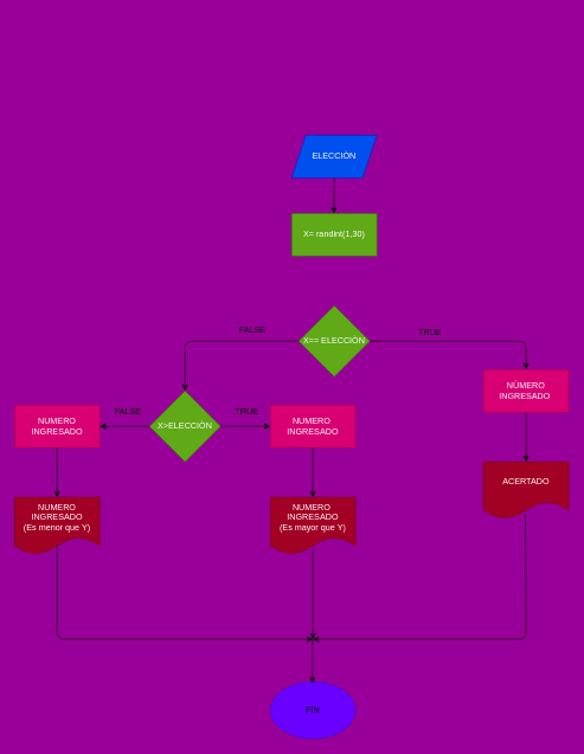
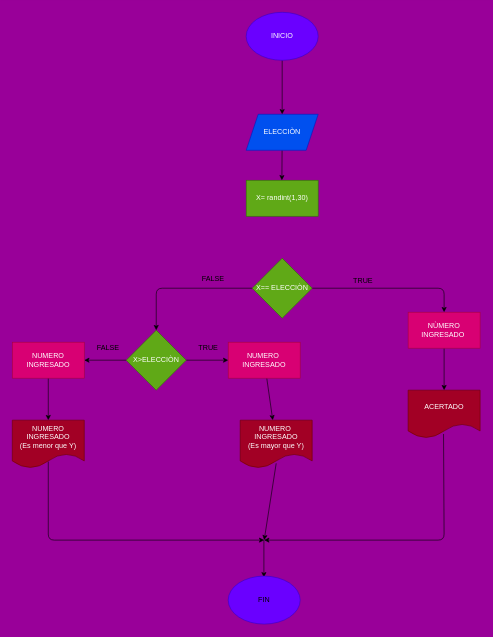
  <mxCell id="0" />
  <mxCell id="1" parent="0" />
+ <mxCell id="2" value="" style="edgeStyle=none;html=1;entryX=0.5;entryY=0;entryDx=0;entryDy=0;" edge="1" parent="1" source="3" target="5"><mxGeometry relative="1" as="geometry"><mxPoint x="477.742" y="180" as="targetPoint" /></mxGeometry></mxCell>
+ <mxCell id="3" value="INICIO" style="ellipse;whiteSpace=wrap;html=1;fillColor=#6a00ff;fontColor=#ffffff;strokeColor=#3700CC;" vertex="1" parent="1"><mxGeometry x="410" y="20" width="120" height="80" as="geometry" /></mxCell>
  <mxCell id="4" value="" style="edgeStyle=none;html=1;" edge="1" parent="1"><mxGeometry relative="1" as="geometry"><mxPoint x="469.833" y="250" as="sourcePoint" /><mxPoint x="469.5" y="300" as="targetPoint" /></mxGeometry></mxCell>
  <mxCell id="5" value="ELECCIÒN" style="shape=parallelogram;perimeter=parallelogramPerimeter;whiteSpace=wrap;html=1;fixedSize=1;fillColor=#0050ef;fontColor=#ffffff;strokeColor=#001DBC;" vertex="1" parent="1"><mxGeometry x="410" y="190" width="120" height="60" as="geometry" /></mxCell>
  <mxCell id="6" value="X= randint(1,30)" style="rounded=0;whiteSpace=wrap;html=1;fillColor=#60a917;fontColor=#ffffff;strokeColor=#2D7600;" vertex="1" parent="1"><mxGeometry x="410" y="300" width="120" height="60" as="geometry" /></mxCell>
  <mxCell id="7" value="" style="edgeStyle=none;html=1;" edge="1" parent="1" source="9" target="11"><mxGeometry relative="1" as="geometry"><Array as="points"><mxPoint x="740" y="480" /></Array></mxGeometry></mxCell>
  <mxCell id="8" value="" style="edgeStyle=none;html=1;" edge="1" parent="1" source="9" target="14"><mxGeometry relative="1" as="geometry"><Array as="points"><mxPoint x="260" y="480" /></Array></mxGeometry></mxCell>
  <mxCell id="9" value="X== ELECCIÒN" style="rhombus;whiteSpace=wrap;html=1;rounded=0;fillColor=#60a917;fontColor=#ffffff;strokeColor=#2D7600;" vertex="1" parent="1"><mxGeometry x="420" y="430" width="100" height="100" as="geometry" /></mxCell>
  <mxCell id="10" value="" style="edgeStyle=none;html=1;" edge="1" parent="1" source="11" target="24"><mxGeometry relative="1" as="geometry" /></mxCell>
  <mxCell id="11" value="NÙMERO INGRESADO&amp;nbsp;" style="whiteSpace=wrap;html=1;rounded=0;fillColor=#d80073;fontColor=#ffffff;strokeColor=#A50040;" vertex="1" parent="1"><mxGeometry x="680" y="520" width="120" height="60" as="geometry" /></mxCell>
  <mxCell id="12" value="" style="edgeStyle=none;html=1;" edge="1" parent="1" source="14" target="16"><mxGeometry relative="1" as="geometry" /></mxCell>
  <mxCell id="13" value="" style="edgeStyle=none;html=1;" edge="1" parent="1" source="14" target="18"><mxGeometry relative="1" as="geometry" /></mxCell>
  <mxCell id="14" value="X&amp;gt;ELECCIÒN" style="rhombus;whiteSpace=wrap;html=1;fontFamily=Helvetica;fontSize=12;fontColor=#ffffff;align=center;strokeColor=#2D7600;fillColor=#60a917;" vertex="1" parent="1"><mxGeometry x="210" y="550" width="100" height="100" as="geometry" /></mxCell>
  <mxCell id="15" value="" style="edgeStyle=none;html=1;" edge="1" parent="1" source="16" target="22"><mxGeometry relative="1" as="geometry" /></mxCell>
  <mxCell id="16" value="NUMERO&amp;nbsp;&lt;br&gt;INGRESADO" style="whiteSpace=wrap;html=1;fillColor=#d80073;fontColor=#ffffff;strokeColor=#A50040;" vertex="1" parent="1"><mxGeometry x="380" y="570" width="120" height="60" as="geometry" /></mxCell>
  <mxCell id="17" value="" style="edgeStyle=none;html=1;" edge="1" parent="1" source="18" target="20"><mxGeometry relative="1" as="geometry" /></mxCell>
  <mxCell id="18" value="NUMERO&lt;br&gt;INGRESADO" style="whiteSpace=wrap;html=1;fillColor=#d80073;fontColor=#ffffff;strokeColor=#A50040;" vertex="1" parent="1"><mxGeometry x="20" y="570" width="120" height="60" as="geometry" /></mxCell>
  <mxCell id="19" value="" style="edgeStyle=none;html=1;exitX=0.5;exitY=0.863;exitDx=0;exitDy=0;exitPerimeter=0;" edge="1" parent="1" source="20"><mxGeometry relative="1" as="geometry"><mxPoint x="440" y="900" as="targetPoint" /><Array as="points"><mxPoint x="80" y="900" /></Array></mxGeometry></mxCell>
  <mxCell id="20" value="NUMERO INGRESADO&lt;br&gt;(Es menor que Y)" style="shape=document;whiteSpace=wrap;html=1;boundedLbl=1;fillColor=#a20025;fontColor=#ffffff;strokeColor=#6F0000;" vertex="1" parent="1"><mxGeometry x="20" y="700" width="120" height="80" as="geometry" /></mxCell>
  <mxCell id="21" value="" style="edgeStyle=none;html=1;exitX=0.5;exitY=0.9;exitDx=0;exitDy=0;exitPerimeter=0;" edge="1" parent="1" source="22"><mxGeometry relative="1" as="geometry"><mxPoint x="440" y="900" as="targetPoint" /></mxGeometry></mxCell>
- <mxCell id="22" value="NUMERO&amp;nbsp;&lt;br&gt;INGRESADO&lt;br&gt;(Es mayor que Y)" style="shape=document;whiteSpace=wrap;html=1;boundedLbl=1;fillColor=#a20025;fontColor=#ffffff;strokeColor=#6F0000;" vertex="1" parent="1"><mxGeometry x="380" y="700" width="120" height="80" as="geometry" /></mxCell>
+ <mxCell id="22" value="NUMERO&amp;nbsp;&lt;br&gt;INGRESADO&lt;br&gt;(Es mayor que Y)" style="shape=document;whiteSpace=wrap;html=1;boundedLbl=1;fillColor=#a20025;fontColor=#ffffff;strokeColor=#6F0000;" vertex="1" parent="1"><mxGeometry x="400" y="700" width="120" height="80" as="geometry" /></mxCell>
  <mxCell id="23" value="" style="edgeStyle=none;html=1;exitX=0.492;exitY=0.913;exitDx=0;exitDy=0;exitPerimeter=0;" edge="1" parent="1" source="24"><mxGeometry relative="1" as="geometry"><mxPoint x="440" y="900" as="targetPoint" /><Array as="points"><mxPoint x="740" y="900" /></Array></mxGeometry></mxCell>
  <mxCell id="24" value="ACERTADO" style="shape=document;whiteSpace=wrap;html=1;boundedLbl=1;rounded=0;fillColor=#a20025;fontColor=#ffffff;strokeColor=#6F0000;" vertex="1" parent="1"><mxGeometry x="680" y="650" width="120" height="80" as="geometry" /></mxCell>
  <mxCell id="25" value="" style="endArrow=classic;html=1;" edge="1" parent="1"><mxGeometry width="50" height="50" relative="1" as="geometry"><mxPoint x="439.5" y="900" as="sourcePoint" /><mxPoint x="439.5" y="962" as="targetPoint" /></mxGeometry></mxCell>
  <mxCell id="26" value="FIN" style="ellipse;whiteSpace=wrap;html=1;fillColor=#6a00ff;strokeColor=#3700CC;" vertex="1" parent="1"><mxGeometry x="380" y="960" width="120" height="80" as="geometry" /></mxCell>
  <mxCell id="27" value="TRUE" style="text;html=1;strokeColor=none;fillColor=none;align=center;verticalAlign=middle;whiteSpace=wrap;rounded=0;" vertex="1" parent="1"><mxGeometry x="575" y="453" width="60" height="30" as="geometry" /></mxCell>
  <mxCell id="28" value="TRUE" style="text;html=1;strokeColor=none;fillColor=none;align=center;verticalAlign=middle;whiteSpace=wrap;rounded=0;" vertex="1" parent="1"><mxGeometry x="317" y="565" width="60" height="30" as="geometry" /></mxCell>
  <mxCell id="29" value="FALSE" style="text;html=1;strokeColor=none;fillColor=none;align=center;verticalAlign=middle;whiteSpace=wrap;rounded=0;" vertex="1" parent="1"><mxGeometry x="150" y="565" width="60" height="30" as="geometry" /></mxCell>
  <mxCell id="30" value="FALSE" style="text;html=1;strokeColor=none;fillColor=none;align=center;verticalAlign=middle;whiteSpace=wrap;rounded=0;" vertex="1" parent="1"><mxGeometry x="325" y="449" width="60" height="30" as="geometry" /></mxCell>
